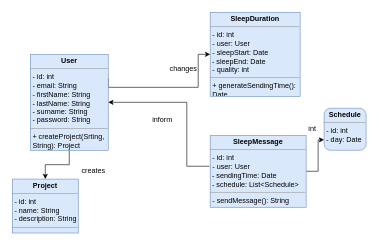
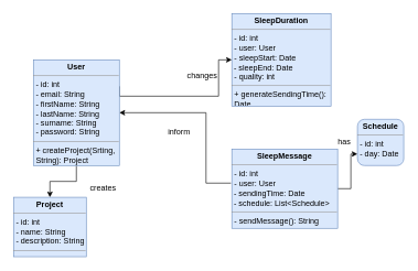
  <mxCell id="0" />
  <mxCell id="1" parent="0" />
  <mxCell id="2" style="edgeStyle=orthogonalEdgeStyle;rounded=0;orthogonalLoop=1;jettySize=auto;html=1;" parent="1" source="4" target="5" edge="1"><mxGeometry relative="1" as="geometry" /></mxCell>
  <mxCell id="3" style="edgeStyle=orthogonalEdgeStyle;rounded=0;orthogonalLoop=1;jettySize=auto;html=1;exitX=1;exitY=0.25;exitDx=0;exitDy=0;entryX=0;entryY=0.5;entryDx=0;entryDy=0;" parent="1" source="4" target="7" edge="1"><mxGeometry relative="1" as="geometry"><Array as="points"><mxPoint x="330" y="145" /><mxPoint x="330" y="90" /></Array></mxGeometry></mxCell>
  <mxCell id="4" value="&lt;p style=&quot;margin: 0px ; margin-top: 4px ; text-align: center&quot;&gt;&lt;b&gt;User&lt;/b&gt;&lt;/p&gt;&lt;hr size=&quot;1&quot;&gt;&lt;p style=&quot;margin: 0px ; margin-left: 4px&quot;&gt;- id: int&lt;/p&gt;&lt;p style=&quot;margin: 0px ; margin-left: 4px&quot;&gt;- email: String&lt;/p&gt;&lt;p style=&quot;margin: 0px ; margin-left: 4px&quot;&gt;- firstName: String&lt;/p&gt;&lt;p style=&quot;margin: 0px ; margin-left: 4px&quot;&gt;- lastName: String&lt;br&gt;&lt;/p&gt;&lt;p style=&quot;margin: 0px ; margin-left: 4px&quot;&gt;- surname: String&lt;/p&gt;&lt;p style=&quot;margin: 0px ; margin-left: 4px&quot;&gt;- password: String&lt;/p&gt;&lt;hr size=&quot;1&quot;&gt;&lt;p style=&quot;margin: 0px ; margin-left: 4px&quot;&gt;+ createProject(Srting, String): Project&lt;/p&gt;" style="verticalAlign=top;align=left;overflow=fill;fontSize=12;fontFamily=Helvetica;html=1;whiteSpace=wrap;fillColor=#dae8fc;strokeColor=#6c8ebf;" parent="1" vertex="1"><mxGeometry x="50" y="90" width="130" height="160" as="geometry" /></mxCell>
  <mxCell id="5" value="&lt;p style=&quot;margin:0px;margin-top:4px;text-align:center;&quot;&gt;&lt;b&gt;Project&lt;/b&gt;&lt;/p&gt;&lt;hr size=&quot;1&quot;&gt;&lt;p style=&quot;margin:0px;margin-left:4px;&quot;&gt;- id: int&lt;/p&gt;&lt;p style=&quot;margin:0px;margin-left:4px;&quot;&gt;&lt;span style=&quot;background-color: initial;&quot;&gt;- name: String&lt;/span&gt;&lt;/p&gt;&lt;p style=&quot;margin:0px;margin-left:4px;&quot;&gt;- description: String&lt;br&gt;&lt;/p&gt;&lt;hr size=&quot;1&quot;&gt;&lt;p style=&quot;margin:0px;margin-left:4px;&quot;&gt;&lt;br&gt;&lt;/p&gt;" style="verticalAlign=top;align=left;overflow=fill;fontSize=12;fontFamily=Helvetica;html=1;whiteSpace=wrap;fillColor=#dae8fc;strokeColor=#6c8ebf;" parent="1" vertex="1"><mxGeometry x="20" y="298" width="110" height="90" as="geometry" /></mxCell>
  <mxCell id="6" value="creates" style="text;html=1;align=center;verticalAlign=middle;resizable=0;points=[];autosize=1;strokeColor=none;fillColor=none;" parent="1" vertex="1"><mxGeometry x="125" y="270" width="60" height="30" as="geometry" /></mxCell>
  <mxCell id="7" value="&lt;p style=&quot;margin:0px;margin-top:4px;text-align:center;&quot;&gt;&lt;b&gt;SleepDuration&lt;/b&gt;&lt;/p&gt;&lt;hr size=&quot;1&quot;&gt;&lt;p style=&quot;margin:0px;margin-left:4px;&quot;&gt;- id: int&lt;/p&gt;&lt;p style=&quot;margin:0px;margin-left:4px;&quot;&gt;- user: User&lt;/p&gt;&lt;p style=&quot;margin:0px;margin-left:4px;&quot;&gt;- sleepStart: Date&lt;/p&gt;&amp;nbsp;- sleepEnd: Date&lt;p style=&quot;margin:0px;margin-left:4px;&quot;&gt;- quality: int&lt;/p&gt;&lt;hr size=&quot;1&quot;&gt;&lt;p style=&quot;margin:0px;margin-left:4px;&quot;&gt;+ generateSendingTime(): Date&lt;/p&gt;" style="verticalAlign=top;align=left;overflow=fill;fontSize=12;fontFamily=Helvetica;html=1;whiteSpace=wrap;fillColor=#dae8fc;strokeColor=#6c8ebf;" parent="1" vertex="1"><mxGeometry x="350" y="20" width="150" height="140" as="geometry" /></mxCell>
  <mxCell id="8" style="edgeStyle=orthogonalEdgeStyle;rounded=0;orthogonalLoop=1;jettySize=auto;html=1;entryX=1;entryY=0.5;entryDx=0;entryDy=0;exitX=-0.008;exitY=0.43;exitDx=0;exitDy=0;exitPerimeter=0;" parent="1" source="10" target="4" edge="1"><mxGeometry relative="1" as="geometry"><mxPoint x="280" y="180" as="targetPoint" /><Array as="points"><mxPoint x="311" y="277" /><mxPoint x="311" y="170" /></Array></mxGeometry></mxCell>
  <mxCell id="9" style="edgeStyle=orthogonalEdgeStyle;rounded=0;orthogonalLoop=1;jettySize=auto;html=1;entryX=0;entryY=0.75;entryDx=0;entryDy=0;" parent="1" source="10" target="12" edge="1"><mxGeometry relative="1" as="geometry" /></mxCell>
  <mxCell id="10" value="&lt;p style=&quot;margin:0px;margin-top:4px;text-align:center;&quot;&gt;&lt;b&gt;SleepMessage&lt;/b&gt;&lt;/p&gt;&lt;hr size=&quot;1&quot;&gt;&lt;p style=&quot;margin:0px;margin-left:4px;&quot;&gt;- id: int&lt;/p&gt;&lt;p style=&quot;margin:0px;margin-left:4px;&quot;&gt;- user: User&lt;br&gt;&lt;/p&gt;&amp;nbsp;- sendingTime: Date&lt;br&gt;&amp;nbsp;- schedule: List&amp;lt;Schedule&amp;gt;&lt;br&gt;&lt;hr size=&quot;1&quot;&gt;&lt;p style=&quot;margin:0px;margin-left:4px;&quot;&gt;- sendMessage(): String&amp;nbsp;&lt;/p&gt;" style="verticalAlign=top;align=left;overflow=fill;fontSize=12;fontFamily=Helvetica;html=1;whiteSpace=wrap;fillColor=#dae8fc;strokeColor=#6c8ebf;" parent="1" vertex="1"><mxGeometry x="350" y="225" width="160" height="120" as="geometry" /></mxCell>
  <mxCell id="11" value="inform" style="text;html=1;align=center;verticalAlign=middle;resizable=0;points=[];autosize=1;strokeColor=none;fillColor=none;" parent="1" vertex="1"><mxGeometry x="240" y="185" width="60" height="30" as="geometry" /></mxCell>
  <mxCell id="12" value="&lt;p style=&quot;margin:0px;margin-top:4px;text-align:center;&quot;&gt;&lt;b&gt;Schedule&lt;/b&gt;&lt;/p&gt;&lt;hr size=&quot;1&quot;&gt;&lt;p style=&quot;margin:0px;margin-left:4px;&quot;&gt;- id: int&lt;/p&gt;&lt;p style=&quot;margin:0px;margin-left:4px;&quot;&gt;- day: Date&lt;/p&gt;" style="verticalAlign=top;align=left;overflow=fill;fontSize=12;fontFamily=Helvetica;html=1;whiteSpace=wrap;fillColor=#dae8fc;strokeColor=#6c8ebf;rounded=1;" parent="1" vertex="1"><mxGeometry x="540" y="180" width="70" height="70" as="geometry" /></mxCell>
- <mxCell id="13" value="int" style="text;html=1;align=center;verticalAlign=middle;resizable=0;points=[];autosize=1;strokeColor=none;fillColor=none;" parent="1" vertex="1"><mxGeometry x="500" y="200" width="40" height="30" as="geometry" /></mxCell>
+ <mxCell id="13" value="has" style="text;html=1;align=center;verticalAlign=middle;resizable=0;points=[];autosize=1;strokeColor=none;fillColor=none;" parent="1" vertex="1"><mxGeometry x="500" y="200" width="40" height="30" as="geometry" /></mxCell>
  <mxCell id="14" value="changes" style="text;html=1;align=center;verticalAlign=middle;resizable=0;points=[];autosize=1;strokeColor=none;fillColor=none;" parent="1" vertex="1"><mxGeometry x="270" y="100" width="70" height="30" as="geometry" /></mxCell>
